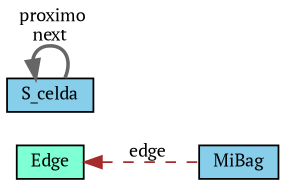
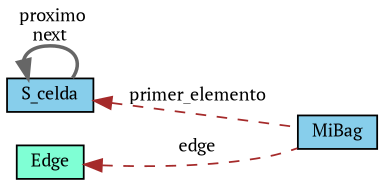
  digraph {
    fontname="PT Serif"
    rankdir=LR
    node [color=black fillcolor=skyblue fontname="PT Serif" fontsize=10 shape=record style=filled]
    edge [color=brown dir=back fontname="PT Serif" fontsize=10 labelfontname=Helvetica labelfontsize=10 style=dashed]
    n1 [fontcolor=black height=0.2 label=MiBag width=0.4]
    n2 [height=0.2 label=S_celda width=0.4]
    n3 [fillcolor=aquamarine height=0.2 label="Edge" width=0.4]
+   n2 -> n1 [label=" primer_elemento"]
    n2 -> n2 [color=gray40 label=" proximo\nnext" style=bold]
    n3 -> n1 [label=" edge"]
  }
